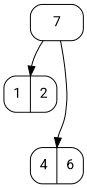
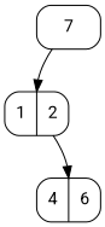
  digraph {
    fontname=Roboto
    node [fontname=Roboto shape=Mrecord]
    edge [fontname=Roboto headport=n]
    n1 [label=7]
    n2 [label="<f1> 1|<f2> 2"]
    n3 [label="<f1> 4|<f2> 6"]
    n1 -> n2
-   n1 -> n3
+   n2 -> n3
  }
